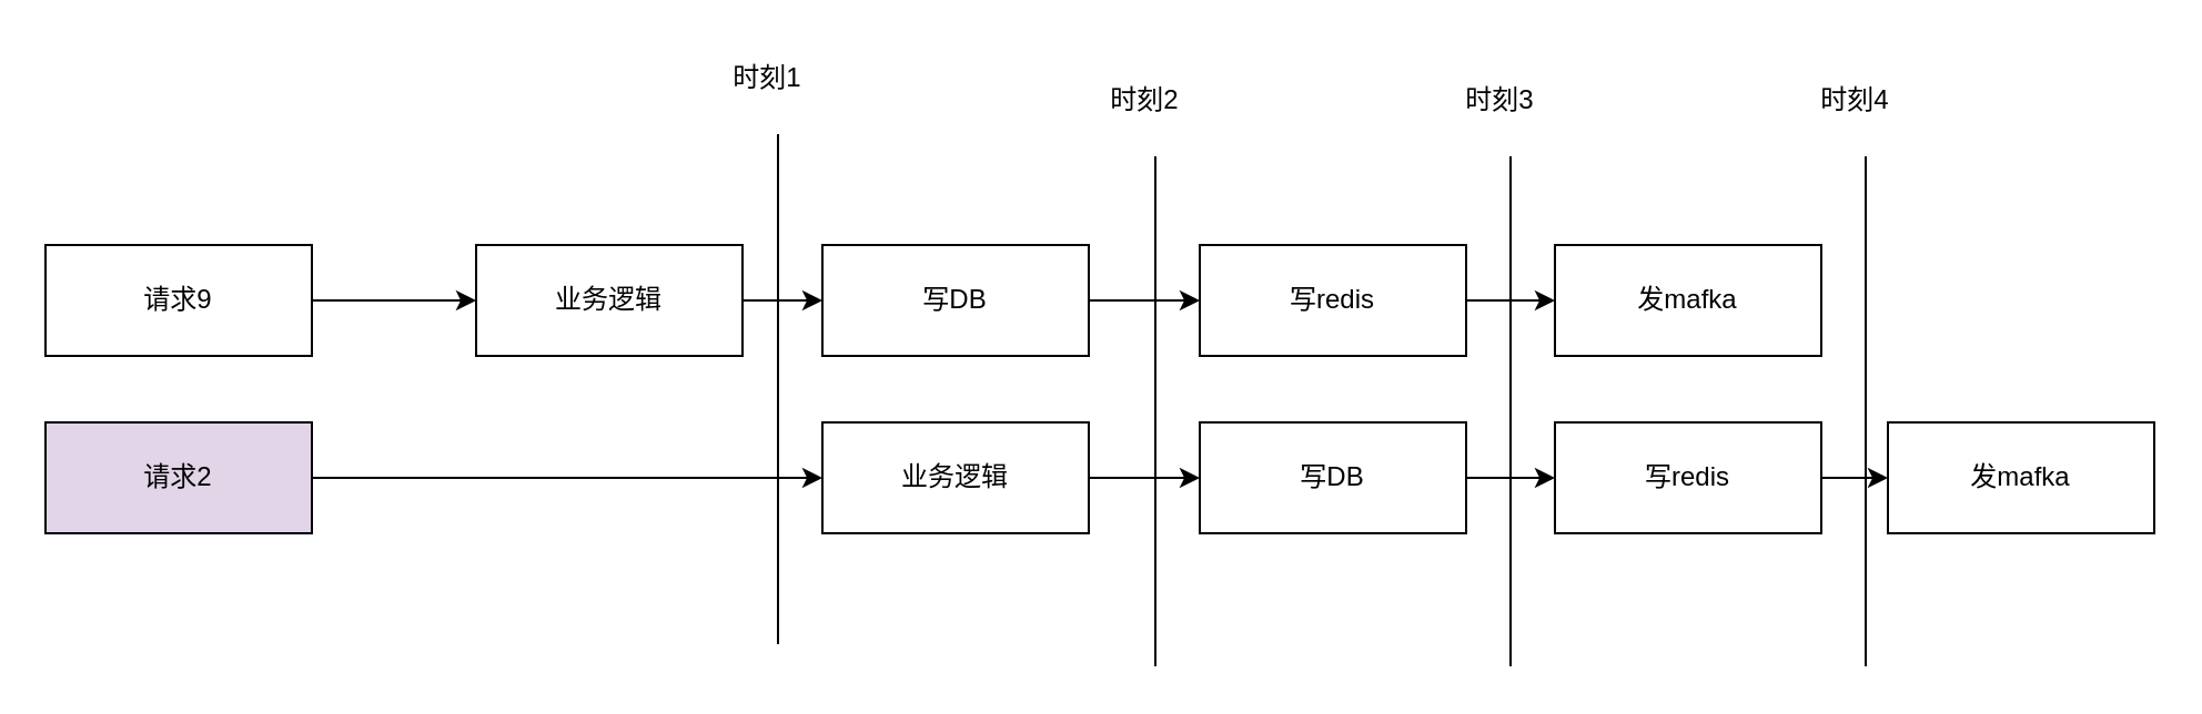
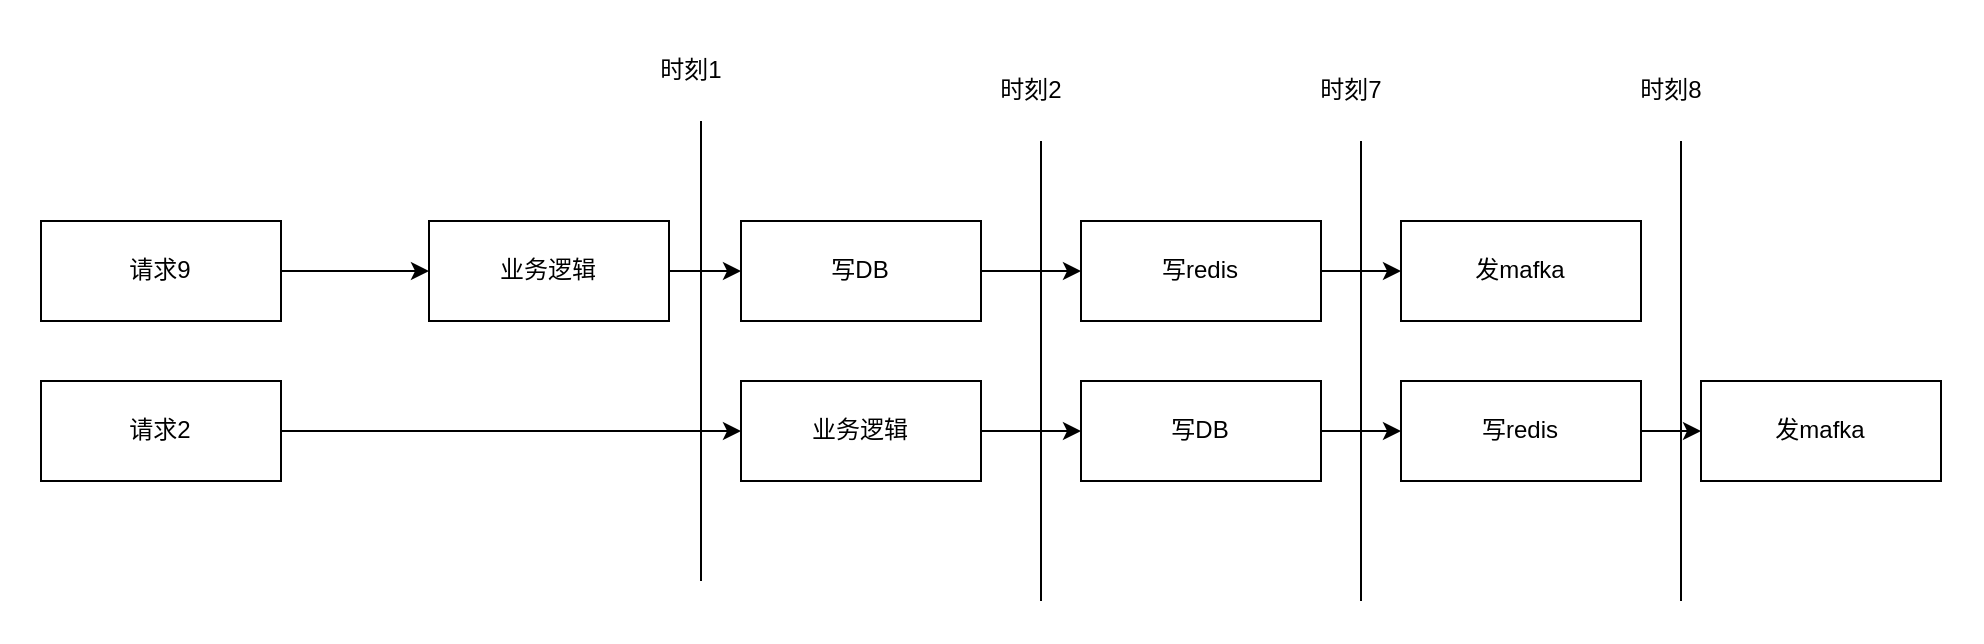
  <mxCell id="0" />
  <mxCell id="1" parent="0" />
  <mxCell id="2" style="edgeStyle=orthogonalEdgeStyle;rounded=0;orthogonalLoop=1;jettySize=auto;html=1;exitX=1;exitY=0.5;exitDx=0;exitDy=0;entryX=0;entryY=0.5;entryDx=0;entryDy=0;" edge="1" parent="1" source="3" target="7"><mxGeometry relative="1" as="geometry" /></mxCell>
  <mxCell id="3" value="请求9" style="rounded=0;whiteSpace=wrap;html=1;" vertex="1" parent="1"><mxGeometry x="20" y="110" width="120" height="50" as="geometry" /></mxCell>
  <mxCell id="4" style="edgeStyle=orthogonalEdgeStyle;rounded=0;orthogonalLoop=1;jettySize=auto;html=1;exitX=1;exitY=0.5;exitDx=0;exitDy=0;" edge="1" parent="1" source="5" target="9"><mxGeometry relative="1" as="geometry" /></mxCell>
- <mxCell id="5" value="请求2" style="rounded=0;whiteSpace=wrap;html=1;fillColor=#e1d5e7;" vertex="1" parent="1"><mxGeometry x="20" y="190" width="120" height="50" as="geometry" /></mxCell>
+ <mxCell id="5" value="请求2" style="rounded=0;whiteSpace=wrap;html=1;" vertex="1" parent="1"><mxGeometry x="20" y="190" width="120" height="50" as="geometry" /></mxCell>
  <mxCell id="6" style="edgeStyle=orthogonalEdgeStyle;rounded=0;orthogonalLoop=1;jettySize=auto;html=1;exitX=1;exitY=0.5;exitDx=0;exitDy=0;entryX=0;entryY=0.5;entryDx=0;entryDy=0;" edge="1" parent="1" source="7" target="11"><mxGeometry relative="1" as="geometry" /></mxCell>
  <mxCell id="7" value="业务逻辑" style="rounded=0;whiteSpace=wrap;html=1;" vertex="1" parent="1"><mxGeometry x="214" y="110" width="120" height="50" as="geometry" /></mxCell>
  <mxCell id="8" style="edgeStyle=orthogonalEdgeStyle;rounded=0;orthogonalLoop=1;jettySize=auto;html=1;exitX=1;exitY=0.5;exitDx=0;exitDy=0;entryX=0;entryY=0.5;entryDx=0;entryDy=0;" edge="1" parent="1" source="9" target="13"><mxGeometry relative="1" as="geometry" /></mxCell>
  <mxCell id="9" value="业务逻辑" style="rounded=0;whiteSpace=wrap;html=1;" vertex="1" parent="1"><mxGeometry x="370" y="190" width="120" height="50" as="geometry" /></mxCell>
  <mxCell id="10" style="edgeStyle=orthogonalEdgeStyle;rounded=0;orthogonalLoop=1;jettySize=auto;html=1;exitX=1;exitY=0.5;exitDx=0;exitDy=0;entryX=0;entryY=0.5;entryDx=0;entryDy=0;" edge="1" parent="1" source="11" target="15"><mxGeometry relative="1" as="geometry" /></mxCell>
  <mxCell id="11" value="写DB" style="rounded=0;whiteSpace=wrap;html=1;" vertex="1" parent="1"><mxGeometry x="370" y="110" width="120" height="50" as="geometry" /></mxCell>
  <mxCell id="12" style="edgeStyle=orthogonalEdgeStyle;rounded=0;orthogonalLoop=1;jettySize=auto;html=1;exitX=1;exitY=0.5;exitDx=0;exitDy=0;entryX=0;entryY=0.5;entryDx=0;entryDy=0;" edge="1" parent="1" source="13" target="17"><mxGeometry relative="1" as="geometry" /></mxCell>
  <mxCell id="13" value="写DB" style="rounded=0;whiteSpace=wrap;html=1;" vertex="1" parent="1"><mxGeometry x="540" y="190" width="120" height="50" as="geometry" /></mxCell>
  <mxCell id="14" style="edgeStyle=orthogonalEdgeStyle;rounded=0;orthogonalLoop=1;jettySize=auto;html=1;exitX=1;exitY=0.5;exitDx=0;exitDy=0;entryX=0;entryY=0.5;entryDx=0;entryDy=0;" edge="1" parent="1" source="15" target="18"><mxGeometry relative="1" as="geometry" /></mxCell>
  <mxCell id="15" value="写redis" style="rounded=0;whiteSpace=wrap;html=1;" vertex="1" parent="1"><mxGeometry x="540" y="110" width="120" height="50" as="geometry" /></mxCell>
  <mxCell id="16" style="edgeStyle=orthogonalEdgeStyle;rounded=0;orthogonalLoop=1;jettySize=auto;html=1;exitX=1;exitY=0.5;exitDx=0;exitDy=0;entryX=0;entryY=0.5;entryDx=0;entryDy=0;" edge="1" parent="1" source="17" target="19"><mxGeometry relative="1" as="geometry" /></mxCell>
  <mxCell id="17" value="写redis" style="rounded=0;whiteSpace=wrap;html=1;" vertex="1" parent="1"><mxGeometry x="700" y="190" width="120" height="50" as="geometry" /></mxCell>
  <mxCell id="18" value="发mafka" style="rounded=0;whiteSpace=wrap;html=1;" vertex="1" parent="1"><mxGeometry x="700" y="110" width="120" height="50" as="geometry" /></mxCell>
  <mxCell id="19" value="发mafka" style="rounded=0;whiteSpace=wrap;html=1;" vertex="1" parent="1"><mxGeometry x="850" y="190" width="120" height="50" as="geometry" /></mxCell>
  <mxCell id="20" value="" style="endArrow=none;html=1;rounded=0;" edge="1" parent="1"><mxGeometry width="50" height="50" relative="1" as="geometry"><mxPoint x="350" y="290" as="sourcePoint" /><mxPoint x="350" y="60" as="targetPoint" /></mxGeometry></mxCell>
  <mxCell id="21" value="时刻1" style="text;html=1;align=center;verticalAlign=middle;resizable=0;points=[];autosize=1;strokeColor=none;fillColor=none;" vertex="1" parent="1"><mxGeometry x="320" y="20" width="50" height="30" as="geometry" /></mxCell>
  <mxCell id="22" value="" style="endArrow=none;html=1;rounded=0;" edge="1" parent="1"><mxGeometry width="50" height="50" relative="1" as="geometry"><mxPoint x="520" y="300" as="sourcePoint" /><mxPoint x="520" y="70" as="targetPoint" /></mxGeometry></mxCell>
  <mxCell id="23" value="时刻2&lt;span style=&quot;color: rgba(0, 0, 0, 0); font-family: monospace; font-size: 0px; text-align: start;&quot;&gt;%3CmxGraphModel%3E%3Croot%3E%3CmxCell%20id%3D%220%22%2F%3E%3CmxCell%20id%3D%221%22%20parent%3D%220%22%2F%3E%3CmxCell%20id%3D%222%22%20value%3D%22%22%20style%3D%22endArrow%3Dnone%3Bhtml%3D1%3Brounded%3D0%3B%22%20edge%3D%221%22%20parent%3D%221%22%3E%3CmxGeometry%20width%3D%2250%22%20height%3D%2250%22%20relative%3D%221%22%20as%3D%22geometry%22%3E%3CmxPoint%20x%3D%22430%22%20y%3D%22500%22%20as%3D%22sourcePoint%22%2F%3E%3CmxPoint%20x%3D%22430%22%20y%3D%22270%22%20as%3D%22targetPoint%22%2F%3E%3C%2FmxGeometry%3E%3C%2FmxCell%3E%3CmxCell%20id%3D%223%22%20value%3D%22%E6%97%B6%E5%88%BB1%22%20style%3D%22text%3Bhtml%3D1%3Balign%3Dcenter%3BverticalAlign%3Dmiddle%3Bresizable%3D0%3Bpoints%3D%5B%5D%3Bautosize%3D1%3BstrokeColor%3Dnone%3BfillColor%3Dnone%3B%22%20vertex%3D%221%22%20parent%3D%221%22%3E%3CmxGeometry%20x%3D%22400%22%20y%3D%22230%22%20width%3D%2250%22%20height%3D%2230%22%20as%3D%22geometry%22%2F%3E%3C%2FmxCell%3E%3C%2Froot%3E%3C%2FmxGraphModel%3E&lt;/span&gt;" style="text;html=1;align=center;verticalAlign=middle;resizable=0;points=[];autosize=1;strokeColor=none;fillColor=none;" vertex="1" parent="1"><mxGeometry x="490" y="30" width="50" height="30" as="geometry" /></mxCell>
  <mxCell id="24" value="" style="endArrow=none;html=1;rounded=0;" edge="1" parent="1"><mxGeometry width="50" height="50" relative="1" as="geometry"><mxPoint x="680" y="300" as="sourcePoint" /><mxPoint x="680" y="70" as="targetPoint" /></mxGeometry></mxCell>
- <mxCell id="25" value="时刻3" style="text;html=1;align=center;verticalAlign=middle;resizable=0;points=[];autosize=1;strokeColor=none;fillColor=none;" vertex="1" parent="1"><mxGeometry x="650" y="30" width="50" height="30" as="geometry" /></mxCell>
+ <mxCell id="25" value="时刻7" style="text;html=1;align=center;verticalAlign=middle;resizable=0;points=[];autosize=1;strokeColor=none;fillColor=none;" vertex="1" parent="1"><mxGeometry x="650" y="30" width="50" height="30" as="geometry" /></mxCell>
  <mxCell id="26" value="" style="endArrow=none;html=1;rounded=0;" edge="1" parent="1"><mxGeometry width="50" height="50" relative="1" as="geometry"><mxPoint x="840" y="300" as="sourcePoint" /><mxPoint x="840" y="70" as="targetPoint" /></mxGeometry></mxCell>
- <mxCell id="27" value="时刻4" style="text;html=1;align=center;verticalAlign=middle;resizable=0;points=[];autosize=1;strokeColor=none;fillColor=none;" vertex="1" parent="1"><mxGeometry x="810" y="30" width="50" height="30" as="geometry" /></mxCell>
+ <mxCell id="27" value="时刻8" style="text;html=1;align=center;verticalAlign=middle;resizable=0;points=[];autosize=1;strokeColor=none;fillColor=none;" vertex="1" parent="1"><mxGeometry x="810" y="30" width="50" height="30" as="geometry" /></mxCell>
